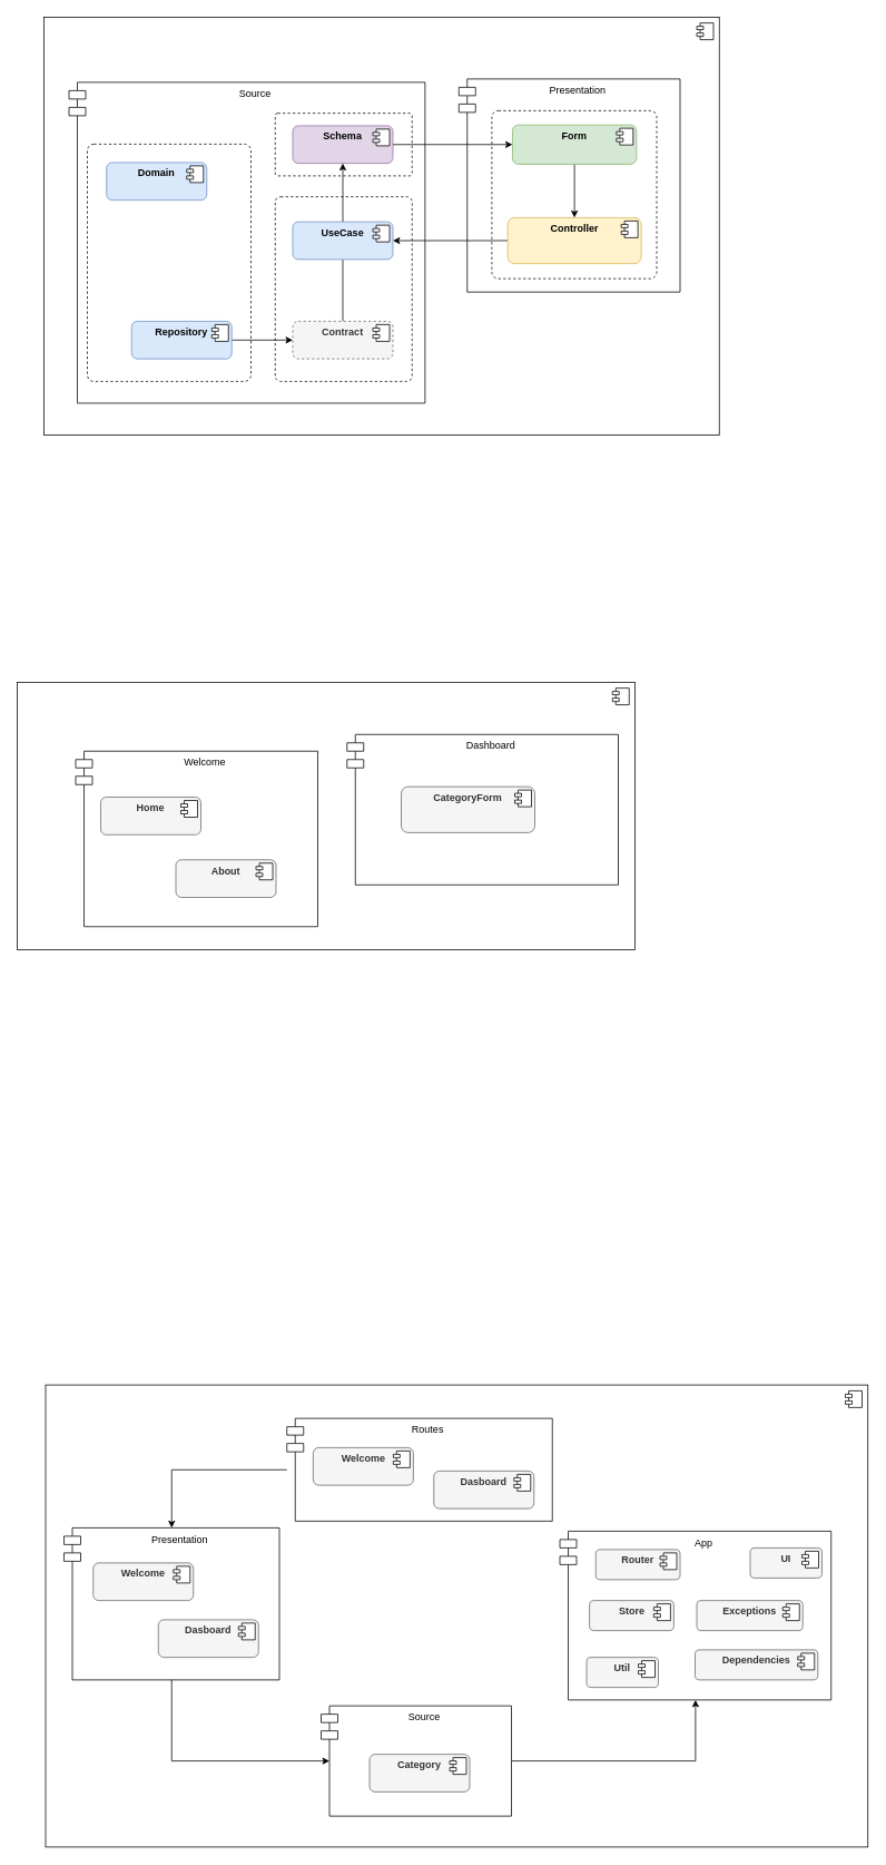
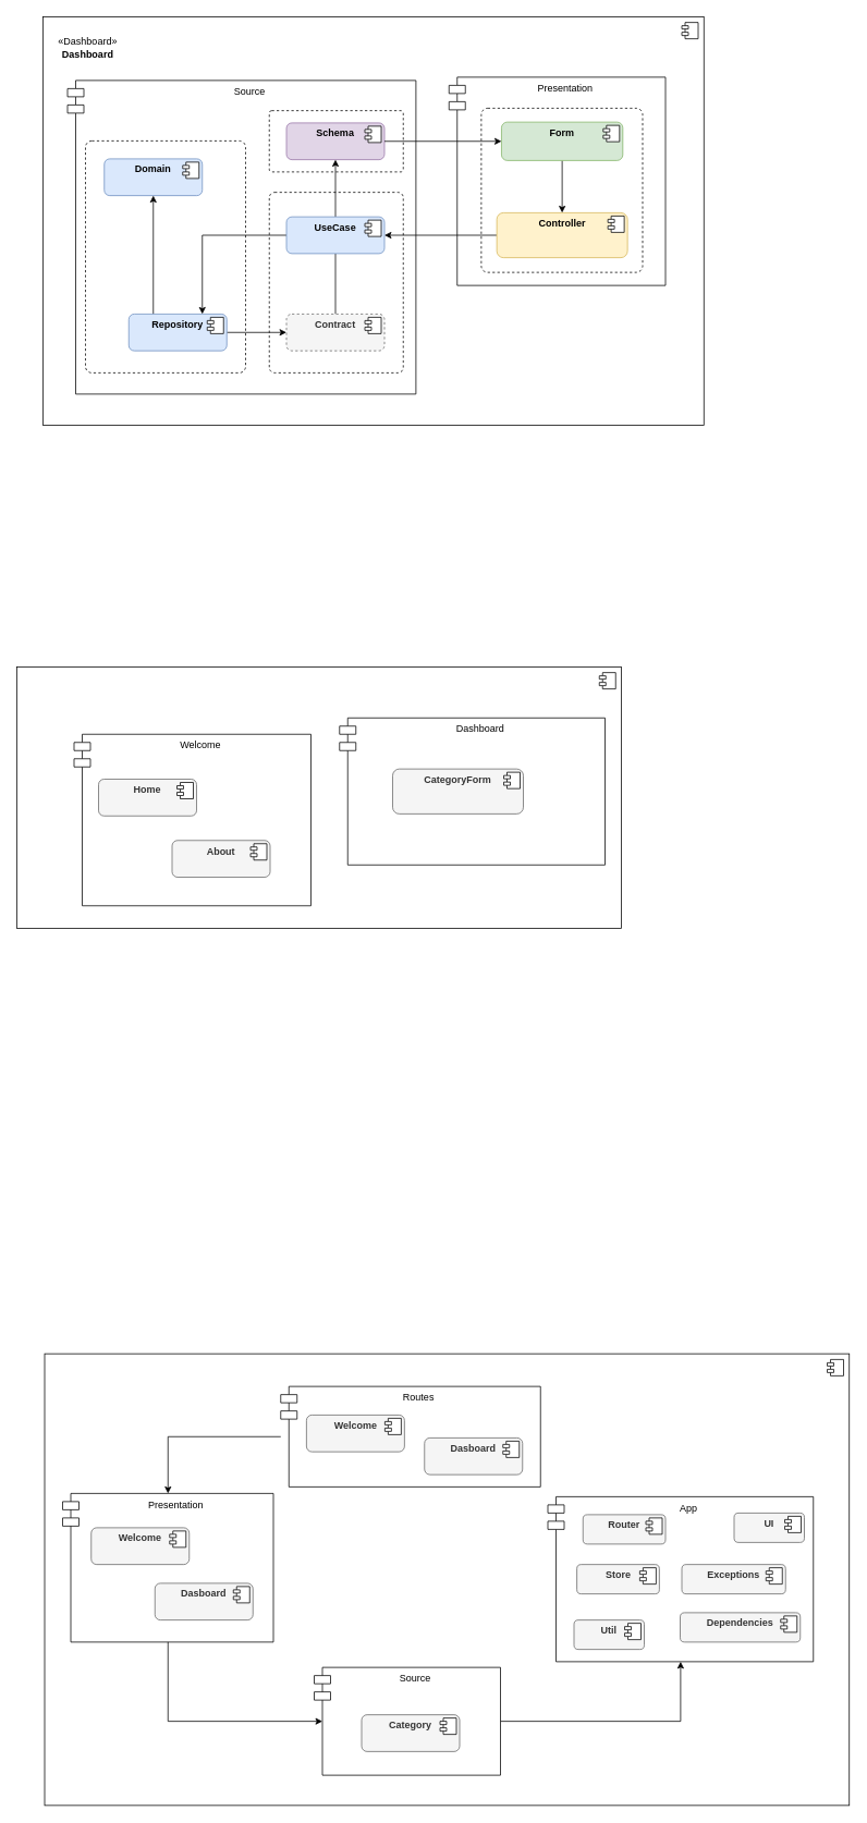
  <mxCell id="0" />
  <mxCell id="1" parent="0" />
  <mxCell id="2" value="" style="html=1;dropTarget=0;" parent="1" vertex="1"><mxGeometry x="52" y="20" width="809" height="500" as="geometry" /></mxCell>
  <mxCell id="3" value="" style="shape=module;jettyWidth=8;jettyHeight=4;" parent="2" vertex="1"><mxGeometry x="1" width="20" height="20" relative="1" as="geometry"><mxPoint x="-27" y="7" as="offset" /></mxGeometry></mxCell>
  <mxCell id="4" value="Source" style="shape=module;align=left;spacingLeft=20;align=center;verticalAlign=top;" parent="1" vertex="1"><mxGeometry x="82" y="98" width="426.5" height="384" as="geometry" /></mxCell>
  <mxCell id="5" value="" style="rounded=1;whiteSpace=wrap;html=1;fillColor=none;dashed=1;arcSize=4;" vertex="1" parent="1"><mxGeometry x="329" y="235" width="164" height="221" as="geometry" /></mxCell>
  <mxCell id="6" value="" style="html=1;dropTarget=0;" parent="1" vertex="1"><mxGeometry x="20" y="816" width="740" height="320" as="geometry" /></mxCell>
  <mxCell id="7" value="" style="shape=module;jettyWidth=8;jettyHeight=4;" parent="6" vertex="1"><mxGeometry x="1" width="20" height="20" relative="1" as="geometry"><mxPoint x="-27" y="7" as="offset" /></mxGeometry></mxCell>
  <mxCell id="8" value="Welcome" style="shape=module;align=left;spacingLeft=20;align=center;verticalAlign=top;" parent="1" vertex="1"><mxGeometry x="90" y="898.5" width="290" height="210" as="geometry" /></mxCell>
  <mxCell id="9" value="Dashboard" style="shape=module;align=left;spacingLeft=20;align=center;verticalAlign=top;" parent="1" vertex="1"><mxGeometry x="415" y="878.5" width="325" height="180" as="geometry" /></mxCell>
  <mxCell id="10" value="&lt;p style=&quot;margin: 0px ; margin-top: 6px ; text-align: center&quot;&gt;&lt;b&gt;CategoryForm&lt;/b&gt;&lt;/p&gt;" style="align=left;overflow=fill;html=1;dropTarget=0;rounded=1;strokeColor=#666666;fillColor=#f5f5f5;fontColor=#333333;" parent="1" vertex="1"><mxGeometry x="480" y="941" width="160" height="55" as="geometry" /></mxCell>
  <mxCell id="11" value="" style="shape=component;jettyWidth=8;jettyHeight=4;" parent="10" vertex="1"><mxGeometry x="1" width="20" height="20" relative="1" as="geometry"><mxPoint x="-24" y="4" as="offset" /></mxGeometry></mxCell>
  <mxCell id="12" value="&lt;p style=&quot;margin: 0px ; margin-top: 6px ; text-align: center&quot;&gt;&lt;b&gt;Home&lt;/b&gt;&lt;/p&gt;" style="align=left;overflow=fill;html=1;dropTarget=0;rounded=1;strokeColor=#666666;fillColor=#f5f5f5;fontColor=#333333;" parent="1" vertex="1"><mxGeometry x="120" y="953.5" width="120" height="45" as="geometry" /></mxCell>
  <mxCell id="13" value="" style="shape=component;jettyWidth=8;jettyHeight=4;" parent="12" vertex="1"><mxGeometry x="1" width="20" height="20" relative="1" as="geometry"><mxPoint x="-24" y="4" as="offset" /></mxGeometry></mxCell>
  <mxCell id="14" value="&lt;p style=&quot;margin: 0px ; margin-top: 6px ; text-align: center&quot;&gt;&lt;b&gt;About&lt;/b&gt;&lt;/p&gt;" style="align=left;overflow=fill;html=1;dropTarget=0;rounded=1;strokeColor=#666666;fillColor=#f5f5f5;fontColor=#333333;" parent="1" vertex="1"><mxGeometry x="210" y="1028.5" width="120" height="45" as="geometry" /></mxCell>
  <mxCell id="15" value="" style="shape=component;jettyWidth=8;jettyHeight=4;" parent="14" vertex="1"><mxGeometry x="1" width="20" height="20" relative="1" as="geometry"><mxPoint x="-24" y="4" as="offset" /></mxGeometry></mxCell>
  <mxCell id="16" value="Presentation" style="shape=module;align=left;spacingLeft=20;align=center;verticalAlign=top;" parent="1" vertex="1"><mxGeometry x="549" y="94" width="265" height="255" as="geometry" /></mxCell>
+ <mxCell id="17" value="&lt;span&gt;«Dashboard»&lt;/span&gt;&lt;br&gt;&lt;b&gt;Dashboard&lt;/b&gt;" style="text;html=1;strokeColor=none;fillColor=none;align=center;verticalAlign=middle;whiteSpace=wrap;rounded=0;" parent="1" vertex="1"><mxGeometry x="62" y="32.5" width="90" height="50" as="geometry" /></mxCell>
  <mxCell id="18" value="&lt;p style=&quot;margin: 0px ; margin-top: 6px ; text-align: center&quot;&gt;&lt;b&gt;Schema&lt;/b&gt;&lt;/p&gt;" style="align=left;overflow=fill;html=1;dropTarget=0;rounded=1;fillColor=#e1d5e7;strokeColor=#9673a6;" parent="1" vertex="1"><mxGeometry x="350" y="150" width="120" height="45" as="geometry" /></mxCell>
  <mxCell id="19" value="" style="shape=component;jettyWidth=8;jettyHeight=4;" parent="18" vertex="1"><mxGeometry x="1" width="20" height="20" relative="1" as="geometry"><mxPoint x="-24" y="4" as="offset" /></mxGeometry></mxCell>
  <mxCell id="20" value="" style="html=1;dropTarget=0;" parent="1" vertex="1"><mxGeometry x="54" y="1657" width="985" height="553" as="geometry" /></mxCell>
  <mxCell id="21" value="" style="shape=module;jettyWidth=8;jettyHeight=4;" parent="20" vertex="1"><mxGeometry x="1" width="20" height="20" relative="1" as="geometry"><mxPoint x="-27" y="7" as="offset" /></mxGeometry></mxCell>
  <mxCell id="22" value="Presentation" style="shape=module;align=left;spacingLeft=20;align=center;verticalAlign=top;" parent="1" vertex="1"><mxGeometry x="76" y="1828" width="258" height="182" as="geometry" /></mxCell>
  <mxCell id="23" value="App" style="shape=module;align=left;spacingLeft=20;align=center;verticalAlign=top;" parent="1" vertex="1"><mxGeometry x="670" y="1832" width="325" height="202" as="geometry" /></mxCell>
  <mxCell id="24" style="edgeStyle=orthogonalEdgeStyle;rounded=0;orthogonalLoop=1;jettySize=auto;html=1;entryX=0.5;entryY=0;entryDx=0;entryDy=0;fontColor=#262626;" parent="1" source="25" target="22" edge="1"><mxGeometry relative="1" as="geometry" /></mxCell>
  <mxCell id="25" value="Routes" style="shape=module;align=left;spacingLeft=20;align=center;verticalAlign=top;" parent="1" vertex="1"><mxGeometry x="343" y="1697" width="318" height="123" as="geometry" /></mxCell>
  <mxCell id="26" style="edgeStyle=orthogonalEdgeStyle;rounded=0;orthogonalLoop=1;jettySize=auto;html=1;fontColor=#262626;" parent="1" source="28" target="23" edge="1"><mxGeometry relative="1" as="geometry" /></mxCell>
  <mxCell id="27" style="edgeStyle=orthogonalEdgeStyle;rounded=0;orthogonalLoop=1;jettySize=auto;html=1;exitX=0;exitY=0.5;exitDx=10;exitDy=0;exitPerimeter=0;fontColor=#262626;endArrow=none;endFill=0;startArrow=classic;startFill=1;" parent="1" source="28" target="22" edge="1"><mxGeometry relative="1" as="geometry" /></mxCell>
  <mxCell id="28" value="Source" style="shape=module;align=left;spacingLeft=20;align=center;verticalAlign=top;" parent="1" vertex="1"><mxGeometry x="384" y="2041" width="228" height="132" as="geometry" /></mxCell>
  <mxCell id="29" value="&lt;p style=&quot;margin: 0px ; margin-top: 6px ; text-align: center&quot;&gt;&lt;b&gt;Welcome&lt;/b&gt;&lt;/p&gt;" style="align=left;overflow=fill;html=1;dropTarget=0;rounded=1;fillColor=#f5f5f5;strokeColor=#666666;fontColor=#333333;" parent="1" vertex="1"><mxGeometry x="374.5" y="1732" width="120" height="45" as="geometry" /></mxCell>
  <mxCell id="30" value="" style="shape=component;jettyWidth=8;jettyHeight=4;" parent="29" vertex="1"><mxGeometry x="1" width="20" height="20" relative="1" as="geometry"><mxPoint x="-24" y="4" as="offset" /></mxGeometry></mxCell>
  <mxCell id="31" value="&lt;p style=&quot;margin: 0px ; margin-top: 6px ; text-align: center&quot;&gt;&lt;b&gt;Dasboard&lt;/b&gt;&lt;/p&gt;" style="align=left;overflow=fill;html=1;dropTarget=0;rounded=1;fillColor=#f5f5f5;strokeColor=#666666;fontColor=#333333;" parent="1" vertex="1"><mxGeometry x="519" y="1760" width="120" height="45" as="geometry" /></mxCell>
  <mxCell id="32" value="" style="shape=component;jettyWidth=8;jettyHeight=4;" parent="31" vertex="1"><mxGeometry x="1" width="20" height="20" relative="1" as="geometry"><mxPoint x="-24" y="4" as="offset" /></mxGeometry></mxCell>
  <mxCell id="33" value="&lt;p style=&quot;margin: 0px ; margin-top: 6px ; text-align: center&quot;&gt;&lt;b&gt;Welcome&lt;/b&gt;&lt;/p&gt;" style="align=left;overflow=fill;html=1;dropTarget=0;rounded=1;fillColor=#f5f5f5;strokeColor=#666666;fontColor=#333333;" parent="1" vertex="1"><mxGeometry x="111" y="1870" width="120" height="45" as="geometry" /></mxCell>
  <mxCell id="34" value="" style="shape=component;jettyWidth=8;jettyHeight=4;" parent="33" vertex="1"><mxGeometry x="1" width="20" height="20" relative="1" as="geometry"><mxPoint x="-24" y="4" as="offset" /></mxGeometry></mxCell>
  <mxCell id="35" value="&lt;p style=&quot;margin: 0px ; margin-top: 6px ; text-align: center&quot;&gt;&lt;b&gt;Dasboard&lt;/b&gt;&lt;/p&gt;" style="align=left;overflow=fill;html=1;dropTarget=0;rounded=1;fillColor=#f5f5f5;strokeColor=#666666;fontColor=#333333;" parent="1" vertex="1"><mxGeometry x="189" y="1938" width="120" height="45" as="geometry" /></mxCell>
  <mxCell id="36" value="" style="shape=component;jettyWidth=8;jettyHeight=4;" parent="35" vertex="1"><mxGeometry x="1" width="20" height="20" relative="1" as="geometry"><mxPoint x="-24" y="4" as="offset" /></mxGeometry></mxCell>
  <mxCell id="37" value="&lt;p style=&quot;margin: 0px ; margin-top: 6px ; text-align: center&quot;&gt;&lt;b&gt;Category&lt;/b&gt;&lt;/p&gt;" style="align=left;overflow=fill;html=1;dropTarget=0;rounded=1;fillColor=#f5f5f5;strokeColor=#666666;fontColor=#333333;" parent="1" vertex="1"><mxGeometry x="442" y="2099" width="120" height="45" as="geometry" /></mxCell>
  <mxCell id="38" value="" style="shape=component;jettyWidth=8;jettyHeight=4;" parent="37" vertex="1"><mxGeometry x="1" width="20" height="20" relative="1" as="geometry"><mxPoint x="-24" y="4" as="offset" /></mxGeometry></mxCell>
  <mxCell id="39" value="&lt;p style=&quot;margin: 0px ; margin-top: 6px ; text-align: center&quot;&gt;&lt;b&gt;Router&lt;/b&gt;&lt;/p&gt;" style="align=left;overflow=fill;html=1;dropTarget=0;rounded=1;fillColor=#f5f5f5;strokeColor=#666666;fontColor=#333333;" parent="1" vertex="1"><mxGeometry x="713" y="1854" width="101" height="36" as="geometry" /></mxCell>
  <mxCell id="40" value="" style="shape=component;jettyWidth=8;jettyHeight=4;" parent="39" vertex="1"><mxGeometry x="1" width="20" height="20" relative="1" as="geometry"><mxPoint x="-24" y="4" as="offset" /></mxGeometry></mxCell>
  <mxCell id="41" value="&lt;p style=&quot;margin: 0px ; margin-top: 6px ; text-align: center&quot;&gt;&lt;b&gt;UI&lt;/b&gt;&lt;/p&gt;" style="align=left;overflow=fill;html=1;dropTarget=0;rounded=1;fillColor=#f5f5f5;strokeColor=#666666;fontColor=#333333;" parent="1" vertex="1"><mxGeometry x="898" y="1852" width="86" height="36" as="geometry" /></mxCell>
  <mxCell id="42" value="" style="shape=component;jettyWidth=8;jettyHeight=4;" parent="41" vertex="1"><mxGeometry x="1" width="20" height="20" relative="1" as="geometry"><mxPoint x="-24" y="4" as="offset" /></mxGeometry></mxCell>
  <mxCell id="43" value="&lt;p style=&quot;margin: 0px ; margin-top: 6px ; text-align: center&quot;&gt;&lt;b&gt;Store&lt;/b&gt;&lt;/p&gt;" style="align=left;overflow=fill;html=1;dropTarget=0;rounded=1;fillColor=#f5f5f5;strokeColor=#666666;fontColor=#333333;" parent="1" vertex="1"><mxGeometry x="705.5" y="1915" width="101" height="36" as="geometry" /></mxCell>
  <mxCell id="44" value="" style="shape=component;jettyWidth=8;jettyHeight=4;" parent="43" vertex="1"><mxGeometry x="1" width="20" height="20" relative="1" as="geometry"><mxPoint x="-24" y="4" as="offset" /></mxGeometry></mxCell>
  <mxCell id="45" value="&lt;p style=&quot;margin: 0px ; margin-top: 6px ; text-align: center&quot;&gt;&lt;b&gt;Exceptions&lt;/b&gt;&lt;/p&gt;" style="align=left;overflow=fill;html=1;dropTarget=0;rounded=1;fillColor=#f5f5f5;strokeColor=#666666;fontColor=#333333;" parent="1" vertex="1"><mxGeometry x="834" y="1915" width="127" height="36" as="geometry" /></mxCell>
  <mxCell id="46" value="" style="shape=component;jettyWidth=8;jettyHeight=4;" parent="45" vertex="1"><mxGeometry x="1" width="20" height="20" relative="1" as="geometry"><mxPoint x="-24" y="4" as="offset" /></mxGeometry></mxCell>
  <mxCell id="47" style="edgeStyle=orthogonalEdgeStyle;rounded=0;orthogonalLoop=1;jettySize=auto;html=1;exitX=0.5;exitY=0;exitDx=0;exitDy=0;entryX=0.5;entryY=1;entryDx=0;entryDy=0;startArrow=none;startFill=0;endArrow=classic;endFill=1;fontColor=#262626;" parent="1" source="50" target="18" edge="1"><mxGeometry relative="1" as="geometry" /></mxCell>
  <mxCell id="48" style="edgeStyle=orthogonalEdgeStyle;rounded=0;orthogonalLoop=1;jettySize=auto;html=1;exitX=0.5;exitY=1;exitDx=0;exitDy=0;entryX=0.5;entryY=0;entryDx=0;entryDy=0;startArrow=none;startFill=0;endArrow=none;endFill=1;fontColor=#262626;" parent="1" source="50" target="54" edge="1"><mxGeometry relative="1" as="geometry" /></mxCell>
+ <mxCell id="49" style="edgeStyle=orthogonalEdgeStyle;rounded=0;orthogonalLoop=1;jettySize=auto;html=1;entryX=0.75;entryY=0;entryDx=0;entryDy=0;startArrow=none;startFill=0;endArrow=classic;endFill=1;fontColor=#262626;" parent="1" source="50" target="58" edge="1"><mxGeometry relative="1" as="geometry" /></mxCell>
  <mxCell id="50" value="&lt;p style=&quot;margin: 0px ; margin-top: 6px ; text-align: center&quot;&gt;&lt;b&gt;UseCase&lt;/b&gt;&lt;/p&gt;" style="align=left;overflow=fill;html=1;dropTarget=0;strokeColor=#6c8ebf;fillColor=#dae8fc;rounded=1;" parent="1" vertex="1"><mxGeometry x="350" y="265" width="120" height="45" as="geometry" /></mxCell>
  <mxCell id="51" value="" style="shape=component;jettyWidth=8;jettyHeight=4;" parent="50" vertex="1"><mxGeometry x="1" width="20" height="20" relative="1" as="geometry"><mxPoint x="-24" y="4" as="offset" /></mxGeometry></mxCell>
  <mxCell id="52" value="&lt;p style=&quot;margin: 0px ; margin-top: 6px ; text-align: center&quot;&gt;&lt;b&gt;Domain&lt;/b&gt;&lt;/p&gt;" style="align=left;overflow=fill;html=1;dropTarget=0;strokeColor=#6c8ebf;fillColor=#dae8fc;rounded=1;" parent="1" vertex="1"><mxGeometry x="127" y="194" width="120" height="45" as="geometry" /></mxCell>
  <mxCell id="53" value="" style="shape=component;jettyWidth=8;jettyHeight=4;" parent="52" vertex="1"><mxGeometry x="1" width="20" height="20" relative="1" as="geometry"><mxPoint x="-24" y="4" as="offset" /></mxGeometry></mxCell>
  <mxCell id="54" value="&lt;p style=&quot;margin: 0px ; margin-top: 6px ; text-align: center&quot;&gt;&lt;b&gt;Contract&lt;/b&gt;&lt;/p&gt;" style="align=left;overflow=fill;html=1;dropTarget=0;strokeColor=#666666;fillColor=#f5f5f5;rounded=1;fontColor=#333333;dashed=1;" parent="1" vertex="1"><mxGeometry x="350" y="384" width="120" height="45" as="geometry" /></mxCell>
  <mxCell id="55" value="" style="shape=component;jettyWidth=8;jettyHeight=4;" parent="54" vertex="1"><mxGeometry x="1" width="20" height="20" relative="1" as="geometry"><mxPoint x="-24" y="4" as="offset" /></mxGeometry></mxCell>
  <mxCell id="56" style="edgeStyle=orthogonalEdgeStyle;rounded=0;orthogonalLoop=1;jettySize=auto;html=1;startArrow=none;startFill=0;endArrow=classic;endFill=1;fontColor=#262626;" parent="1" source="58" target="54" edge="1"><mxGeometry relative="1" as="geometry" /></mxCell>
+ <mxCell id="57" style="edgeStyle=orthogonalEdgeStyle;rounded=0;orthogonalLoop=1;jettySize=auto;html=1;exitX=0.25;exitY=0;exitDx=0;exitDy=0;entryX=0.5;entryY=1;entryDx=0;entryDy=0;startArrow=none;startFill=0;endArrow=classic;endFill=1;fontColor=#262626;" parent="1" source="58" target="52" edge="1"><mxGeometry relative="1" as="geometry" /></mxCell>
  <mxCell id="58" value="&lt;p style=&quot;margin: 0px ; margin-top: 6px ; text-align: center&quot;&gt;&lt;b&gt;Repository&lt;/b&gt;&lt;/p&gt;" style="align=left;overflow=fill;html=1;dropTarget=0;strokeColor=#6c8ebf;fillColor=#dae8fc;rounded=1;" parent="1" vertex="1"><mxGeometry x="157" y="384" width="120" height="45" as="geometry" /></mxCell>
  <mxCell id="59" value="" style="shape=component;jettyWidth=8;jettyHeight=4;" parent="58" vertex="1"><mxGeometry x="1" width="20" height="20" relative="1" as="geometry"><mxPoint x="-24" y="4" as="offset" /></mxGeometry></mxCell>
  <mxCell id="60" style="edgeStyle=orthogonalEdgeStyle;rounded=0;orthogonalLoop=1;jettySize=auto;html=1;exitX=0.5;exitY=1;exitDx=0;exitDy=0;startArrow=none;startFill=0;endArrow=classic;endFill=1;fontColor=#262626;" parent="1" source="62" target="65" edge="1"><mxGeometry relative="1" as="geometry" /></mxCell>
  <mxCell id="61" style="edgeStyle=orthogonalEdgeStyle;rounded=0;orthogonalLoop=1;jettySize=auto;html=1;exitX=0;exitY=0.5;exitDx=0;exitDy=0;entryX=1;entryY=0.5;entryDx=0;entryDy=0;startArrow=classic;startFill=1;endArrow=none;endFill=1;fontColor=#262626;" parent="1" source="62" target="18" edge="1"><mxGeometry relative="1" as="geometry" /></mxCell>
  <mxCell id="62" value="&lt;p style=&quot;margin: 0px ; margin-top: 6px ; text-align: center&quot;&gt;&lt;b&gt;Form&lt;/b&gt;&lt;/p&gt;" style="align=left;overflow=fill;html=1;dropTarget=0;rounded=1;fillColor=#d5e8d4;strokeColor=#82b366;" parent="1" vertex="1"><mxGeometry x="613.25" y="149" width="148.5" height="47" as="geometry" /></mxCell>
  <mxCell id="63" value="" style="shape=component;jettyWidth=8;jettyHeight=4;" parent="62" vertex="1"><mxGeometry x="1" width="20" height="20" relative="1" as="geometry"><mxPoint x="-24" y="4" as="offset" /></mxGeometry></mxCell>
  <mxCell id="64" style="edgeStyle=orthogonalEdgeStyle;rounded=0;orthogonalLoop=1;jettySize=auto;html=1;exitX=0;exitY=0.5;exitDx=0;exitDy=0;entryX=1;entryY=0.5;entryDx=0;entryDy=0;startArrow=none;startFill=0;endArrow=classic;endFill=1;fontColor=#262626;" parent="1" source="65" target="50" edge="1"><mxGeometry relative="1" as="geometry" /></mxCell>
  <mxCell id="65" value="&lt;p style=&quot;margin: 0px ; margin-top: 6px ; text-align: center&quot;&gt;&lt;b&gt;Controller&lt;/b&gt;&lt;/p&gt;" style="align=left;overflow=fill;html=1;dropTarget=0;rounded=1;fillColor=#fff2cc;strokeColor=#d6b656;" parent="1" vertex="1"><mxGeometry x="607.5" y="260" width="160" height="55" as="geometry" /></mxCell>
  <mxCell id="66" value="" style="shape=component;jettyWidth=8;jettyHeight=4;" parent="65" vertex="1"><mxGeometry x="1" width="20" height="20" relative="1" as="geometry"><mxPoint x="-24" y="4" as="offset" /></mxGeometry></mxCell>
  <mxCell id="67" value="&lt;p style=&quot;margin: 0px ; margin-top: 6px ; text-align: center&quot;&gt;&lt;b&gt;Dependencies&lt;/b&gt;&lt;/p&gt;" style="align=left;overflow=fill;html=1;dropTarget=0;rounded=1;fillColor=#f5f5f5;strokeColor=#666666;fontColor=#333333;" parent="1" vertex="1"><mxGeometry x="832" y="1974" width="147" height="36" as="geometry" /></mxCell>
  <mxCell id="68" value="" style="shape=component;jettyWidth=8;jettyHeight=4;" parent="67" vertex="1"><mxGeometry x="1" width="20" height="20" relative="1" as="geometry"><mxPoint x="-24" y="4" as="offset" /></mxGeometry></mxCell>
  <mxCell id="69" value="&lt;p style=&quot;margin: 0px ; margin-top: 6px ; text-align: center&quot;&gt;&lt;b&gt;Util&lt;/b&gt;&lt;/p&gt;" style="align=left;overflow=fill;html=1;dropTarget=0;rounded=1;fillColor=#f5f5f5;strokeColor=#666666;fontColor=#333333;" parent="1" vertex="1"><mxGeometry x="702" y="1983" width="86" height="36" as="geometry" /></mxCell>
  <mxCell id="70" value="" style="shape=component;jettyWidth=8;jettyHeight=4;" parent="69" vertex="1"><mxGeometry x="1" width="20" height="20" relative="1" as="geometry"><mxPoint x="-24" y="4" as="offset" /></mxGeometry></mxCell>
  <mxCell id="71" value="" style="rounded=1;whiteSpace=wrap;html=1;fillColor=none;dashed=1;arcSize=4;" vertex="1" parent="1"><mxGeometry x="104" y="172" width="196" height="284" as="geometry" /></mxCell>
  <mxCell id="72" value="" style="rounded=1;whiteSpace=wrap;html=1;fillColor=none;dashed=1;arcSize=4;" vertex="1" parent="1"><mxGeometry x="329" y="135" width="164" height="75" as="geometry" /></mxCell>
  <mxCell id="73" value="" style="rounded=1;whiteSpace=wrap;html=1;fillColor=none;dashed=1;arcSize=4;" vertex="1" parent="1"><mxGeometry x="588.5" y="132" width="197.5" height="201" as="geometry" /></mxCell>
